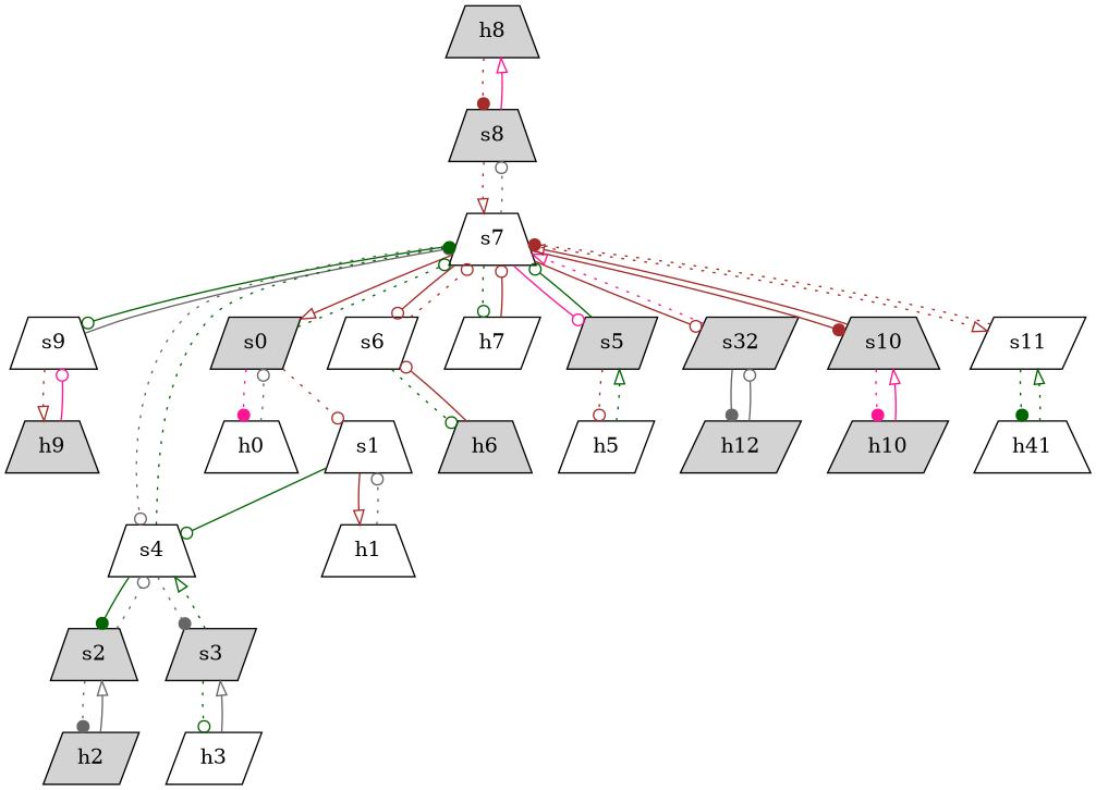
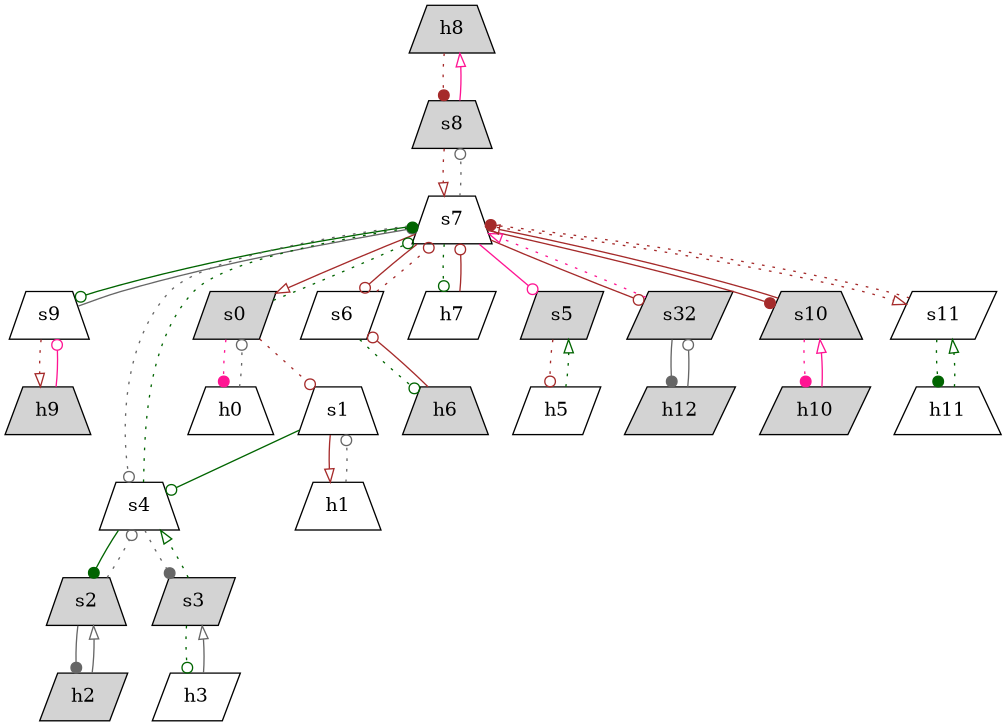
  strict digraph {
    node [fillcolor=lightgrey shape=trapezium style=filled type=switch]
    edge [arrowhead=odot capacity="1Gbps" color=brown cost=1 dst_port=1 src_port=1 style=dotted]
    h8 [ip="111.0.8.8" mac="00:00:00:00:8:8" type=host]
    s8
    s7 [fillcolor=white]
    s9 [fillcolor=white]
    s4 [fillcolor=white]
    s0 [shape=parallelogram]
    s6 [fillcolor=white shape=parallelogram]
    h7 [fillcolor=white ip="111.0.7.7" mac="00:00:00:00:7:7" shape=parallelogram type=host]
    s5 [shape=parallelogram]
    n10 [label=s32 shape=parallelogram]
    s10
    s11 [fillcolor=white shape=parallelogram]
    h9 [ip="111.0.9.9" mac="00:00:00:00:9:9" type=host]
    h2 [ip="111.0.2.2" mac="00:00:00:00:2:2" shape=parallelogram type=host]
    s2
    s3 [shape=parallelogram]
    h3 [fillcolor=white ip="111.0.3.3" mac="00:00:00:00:3:3" shape=parallelogram type=host]
    h0 [fillcolor=white ip="111.0.0.0" mac="00:00:00:00:0:0" type=host]
    s1 [fillcolor=white]
    h1 [fillcolor=white ip="111.0.1.1" mac="00:00:00:00:1:1" type=host]
    h6 [ip="111.0.6.6" mac="00:00:00:00:6:6" type=host]
    h5 [fillcolor=white ip="111.0.5.5" mac="00:00:00:00:5:5" shape=parallelogram type=host]
    h12 [ip="111.0.12.12" mac="00:00:00:00:12:12" shape=parallelogram type=host]
    h10 [ip="111.0.10.10" mac="00:00:00:00:10:10" shape=parallelogram type=host]
-   h11 [fillcolor=white ip="111.0.11.11" mac="00:00:00:00:11:11" type=host label=h41]
+   h11 [fillcolor=white ip="111.0.11.11" mac="00:00:00:00:11:11" type=host]
    h8 -> s8 [arrowhead=dot]
    s8 -> h8 [arrowhead=onormal color=deeppink style=solid]
    s8 -> s7 [arrowhead=onormal dst_port=6 src_port=2]
    s7 -> s8 [color=gray40 dst_port=2 src_port=6]
    s7 -> s9 [color=darkgreen dst_port=2 src_port=7 style=solid]
    s7 -> s4 [color=gray40 dst_port=5 src_port=3]
    s7 -> s0 [arrowhead=onormal dst_port=2 src_port=2 style=solid]
    s7 -> s6 [dst_port=2 src_port=5 style=solid]
    s7 -> h7 [color=darkgreen]
    s7 -> s5 [color=deeppink dst_port=2 src_port=4 style=solid]
    s7 -> n10 [dst_port=2 src_port=10 style=solid]
    s7 -> s10 [arrowhead=dot dst_port=2 src_port=8 style=solid]
    s7 -> s11 [arrowhead=onormal dst_port=2 src_port=9]
    s9 -> s7 [arrowhead=dot color=gray40 dst_port=7 src_port=2 style=solid]
    s9 -> h9 [arrowhead=onormal]
    s4 -> s7 [arrowhead=dot color=darkgreen dst_port=3 src_port=5]
    s4 -> s2 [arrowhead=dot color=darkgreen dst_port=2 src_port=3 style=solid]
    s4 -> s3 [arrowhead=dot color=gray40 dst_port=2 src_port=4]
    s0 -> s7 [color=darkgreen dst_port=2 src_port=2]
    s0 -> h0 [arrowhead=dot color=deeppink]
    s0 -> s1 [dst_port=2 src_port=2]
    s6 -> s7 [dst_port=5 src_port=2]
    s6 -> h6 [color=darkgreen]
    h7 -> s7 [style=solid]
-   s5 -> s7 [color=darkgreen dst_port=4 src_port=2 style=solid]
    s5 -> h5
    n10 -> s7 [arrowhead=onormal color=deeppink dst_port=10 src_port=2]
    n10 -> h12 [arrowhead=dot color=gray40 style=solid]
    s10 -> s7 [arrowhead=onormal dst_port=8 src_port=2 style=solid]
    s10 -> h10 [arrowhead=dot color=deeppink]
    s11 -> s7 [arrowhead=dot dst_port=9 src_port=2]
    s11 -> h11 [arrowhead=dot color=darkgreen]
    h9 -> s9 [color=deeppink style=solid]
    h2 -> s2 [arrowhead=onormal color=gray40 style=solid]
    s2 -> s4 [color=gray40 dst_port=3 src_port=2]
-   s2 -> h2 [arrowhead=dot color=gray40]
+   s2 -> h2 [arrowhead=dot color=gray40 style=solid]
    s3 -> s4 [arrowhead=onormal color=darkgreen dst_port=4 src_port=2]
    s3 -> h3 [color=darkgreen]
    h3 -> s3 [arrowhead=onormal color=gray40 style=solid]
    h0 -> s0 [color=gray40]
    s1 -> s4 [color=darkgreen dst_port=2 src_port=2 style=solid]
    s1 -> h1 [arrowhead=onormal style=solid]
    h1 -> s1 [color=gray40]
    h6 -> s6 [style=solid]
    h5 -> s5 [arrowhead=onormal color=darkgreen]
    h12 -> n10 [color=gray40 style=solid]
    h10 -> s10 [arrowhead=onormal color=deeppink style=solid]
    h11 -> s11 [arrowhead=onormal color=darkgreen]
  }
